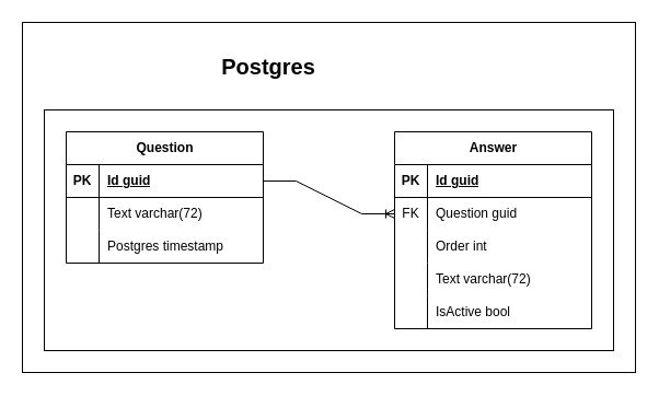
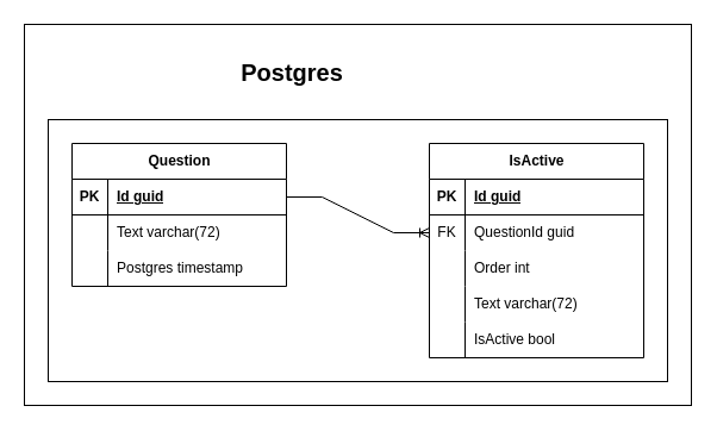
  <mxCell id="0" />
  <mxCell id="1" parent="0" />
  <mxCell id="2" value="" style="rounded=0;whiteSpace=wrap;html=1;" vertex="1" parent="1"><mxGeometry x="20" y="20" width="560" height="320" as="geometry" /></mxCell>
  <mxCell id="3" value="" style="rounded=0;whiteSpace=wrap;html=1;" parent="1" vertex="1"><mxGeometry x="40" y="100" width="520" height="220" as="geometry" /></mxCell>
  <mxCell id="4" value="Postgres" style="text;html=1;align=center;verticalAlign=middle;whiteSpace=wrap;rounded=0;fontStyle=1;fontSize=20;" parent="1" vertex="1"><mxGeometry x="105" y="40" width="280" height="40" as="geometry" /></mxCell>
  <mxCell id="5" value="Question" style="shape=table;startSize=30;container=1;collapsible=1;childLayout=tableLayout;fixedRows=1;rowLines=0;fontStyle=1;align=center;resizeLast=1;html=1;" parent="1" vertex="1"><mxGeometry x="60" y="120" width="180" height="120" as="geometry" /></mxCell>
  <mxCell id="6" value="" style="shape=tableRow;horizontal=0;startSize=0;swimlaneHead=0;swimlaneBody=0;fillColor=none;collapsible=0;dropTarget=0;points=[[0,0.5],[1,0.5]];portConstraint=eastwest;top=0;left=0;right=0;bottom=1;" parent="5" vertex="1"><mxGeometry y="30" width="180" height="30" as="geometry" /></mxCell>
  <mxCell id="7" value="PK" style="shape=partialRectangle;connectable=0;fillColor=none;top=0;left=0;bottom=0;right=0;fontStyle=1;overflow=hidden;whiteSpace=wrap;html=1;" parent="6" vertex="1"><mxGeometry width="30" height="30" as="geometry"><mxRectangle width="30" height="30" as="alternateBounds" /></mxGeometry></mxCell>
  <mxCell id="8" value="Id guid" style="shape=partialRectangle;connectable=0;fillColor=none;top=0;left=0;bottom=0;right=0;align=left;spacingLeft=6;fontStyle=5;overflow=hidden;whiteSpace=wrap;html=1;" parent="6" vertex="1"><mxGeometry x="30" width="150" height="30" as="geometry"><mxRectangle width="150" height="30" as="alternateBounds" /></mxGeometry></mxCell>
  <mxCell id="9" value="" style="shape=tableRow;horizontal=0;startSize=0;swimlaneHead=0;swimlaneBody=0;fillColor=none;collapsible=0;dropTarget=0;points=[[0,0.5],[1,0.5]];portConstraint=eastwest;top=0;left=0;right=0;bottom=0;" parent="5" vertex="1"><mxGeometry y="60" width="180" height="30" as="geometry" /></mxCell>
  <mxCell id="10" value="" style="shape=partialRectangle;connectable=0;fillColor=none;top=0;left=0;bottom=0;right=0;editable=1;overflow=hidden;whiteSpace=wrap;html=1;" parent="9" vertex="1"><mxGeometry width="30" height="30" as="geometry"><mxRectangle width="30" height="30" as="alternateBounds" /></mxGeometry></mxCell>
  <mxCell id="11" value="Text varchar(72)" style="shape=partialRectangle;connectable=0;fillColor=none;top=0;left=0;bottom=0;right=0;align=left;spacingLeft=6;overflow=hidden;whiteSpace=wrap;html=1;" parent="9" vertex="1"><mxGeometry x="30" width="150" height="30" as="geometry"><mxRectangle width="150" height="30" as="alternateBounds" /></mxGeometry></mxCell>
  <mxCell id="12" value="" style="shape=tableRow;horizontal=0;startSize=0;swimlaneHead=0;swimlaneBody=0;fillColor=none;collapsible=0;dropTarget=0;points=[[0,0.5],[1,0.5]];portConstraint=eastwest;top=0;left=0;right=0;bottom=0;" parent="5" vertex="1"><mxGeometry y="90" width="180" height="30" as="geometry" /></mxCell>
  <mxCell id="13" value="" style="shape=partialRectangle;connectable=0;fillColor=none;top=0;left=0;bottom=0;right=0;editable=1;overflow=hidden;whiteSpace=wrap;html=1;" parent="12" vertex="1"><mxGeometry width="30" height="30" as="geometry"><mxRectangle width="30" height="30" as="alternateBounds" /></mxGeometry></mxCell>
  <mxCell id="14" value="Postgres&amp;nbsp;timestamp" style="shape=partialRectangle;connectable=0;fillColor=none;top=0;left=0;bottom=0;right=0;align=left;spacingLeft=6;overflow=hidden;whiteSpace=wrap;html=1;" parent="12" vertex="1"><mxGeometry x="30" width="150" height="30" as="geometry"><mxRectangle width="150" height="30" as="alternateBounds" /></mxGeometry></mxCell>
- <mxCell id="15" value="Answer" style="shape=table;startSize=30;container=1;collapsible=1;childLayout=tableLayout;fixedRows=1;rowLines=0;fontStyle=1;align=center;resizeLast=1;html=1;" parent="1" vertex="1"><mxGeometry x="360" y="120" width="180" height="180" as="geometry" /></mxCell>
+ <mxCell id="15" value="IsActive" style="shape=table;startSize=30;container=1;collapsible=1;childLayout=tableLayout;fixedRows=1;rowLines=0;fontStyle=1;align=center;resizeLast=1;html=1;" parent="1" vertex="1"><mxGeometry x="360" y="120" width="180" height="180" as="geometry" /></mxCell>
  <mxCell id="16" value="" style="shape=tableRow;horizontal=0;startSize=0;swimlaneHead=0;swimlaneBody=0;fillColor=none;collapsible=0;dropTarget=0;points=[[0,0.5],[1,0.5]];portConstraint=eastwest;top=0;left=0;right=0;bottom=1;" parent="15" vertex="1"><mxGeometry y="30" width="180" height="30" as="geometry" /></mxCell>
  <mxCell id="17" value="PK" style="shape=partialRectangle;connectable=0;fillColor=none;top=0;left=0;bottom=0;right=0;fontStyle=1;overflow=hidden;whiteSpace=wrap;html=1;" parent="16" vertex="1"><mxGeometry width="30" height="30" as="geometry"><mxRectangle width="30" height="30" as="alternateBounds" /></mxGeometry></mxCell>
  <mxCell id="18" value="Id guid" style="shape=partialRectangle;connectable=0;fillColor=none;top=0;left=0;bottom=0;right=0;align=left;spacingLeft=6;fontStyle=5;overflow=hidden;whiteSpace=wrap;html=1;" parent="16" vertex="1"><mxGeometry x="30" width="150" height="30" as="geometry"><mxRectangle width="150" height="30" as="alternateBounds" /></mxGeometry></mxCell>
  <mxCell id="19" value="" style="shape=tableRow;horizontal=0;startSize=0;swimlaneHead=0;swimlaneBody=0;fillColor=none;collapsible=0;dropTarget=0;points=[[0,0.5],[1,0.5]];portConstraint=eastwest;top=0;left=0;right=0;bottom=0;" parent="15" vertex="1"><mxGeometry y="60" width="180" height="30" as="geometry" /></mxCell>
  <mxCell id="20" value="FK" style="shape=partialRectangle;connectable=0;fillColor=none;top=0;left=0;bottom=0;right=0;editable=1;overflow=hidden;whiteSpace=wrap;html=1;" parent="19" vertex="1"><mxGeometry width="30" height="30" as="geometry"><mxRectangle width="30" height="30" as="alternateBounds" /></mxGeometry></mxCell>
- <mxCell id="21" value="Question guid" style="shape=partialRectangle;connectable=0;fillColor=none;top=0;left=0;bottom=0;right=0;align=left;spacingLeft=6;overflow=hidden;whiteSpace=wrap;html=1;" parent="19" vertex="1"><mxGeometry x="30" width="150" height="30" as="geometry"><mxRectangle width="150" height="30" as="alternateBounds" /></mxGeometry></mxCell>
+ <mxCell id="21" value="QuestionId guid" style="shape=partialRectangle;connectable=0;fillColor=none;top=0;left=0;bottom=0;right=0;align=left;spacingLeft=6;overflow=hidden;whiteSpace=wrap;html=1;" parent="19" vertex="1"><mxGeometry x="30" width="150" height="30" as="geometry"><mxRectangle width="150" height="30" as="alternateBounds" /></mxGeometry></mxCell>
  <mxCell id="22" value="" style="shape=tableRow;horizontal=0;startSize=0;swimlaneHead=0;swimlaneBody=0;fillColor=none;collapsible=0;dropTarget=0;points=[[0,0.5],[1,0.5]];portConstraint=eastwest;top=0;left=0;right=0;bottom=0;" parent="15" vertex="1"><mxGeometry y="90" width="180" height="30" as="geometry" /></mxCell>
  <mxCell id="23" value="" style="shape=partialRectangle;connectable=0;fillColor=none;top=0;left=0;bottom=0;right=0;editable=1;overflow=hidden;whiteSpace=wrap;html=1;" parent="22" vertex="1"><mxGeometry width="30" height="30" as="geometry"><mxRectangle width="30" height="30" as="alternateBounds" /></mxGeometry></mxCell>
  <mxCell id="24" value="Order int" style="shape=partialRectangle;connectable=0;fillColor=none;top=0;left=0;bottom=0;right=0;align=left;spacingLeft=6;overflow=hidden;whiteSpace=wrap;html=1;" parent="22" vertex="1"><mxGeometry x="30" width="150" height="30" as="geometry"><mxRectangle width="150" height="30" as="alternateBounds" /></mxGeometry></mxCell>
  <mxCell id="25" value="" style="shape=tableRow;horizontal=0;startSize=0;swimlaneHead=0;swimlaneBody=0;fillColor=none;collapsible=0;dropTarget=0;points=[[0,0.5],[1,0.5]];portConstraint=eastwest;top=0;left=0;right=0;bottom=0;" parent="15" vertex="1"><mxGeometry y="120" width="180" height="30" as="geometry" /></mxCell>
  <mxCell id="26" value="" style="shape=partialRectangle;connectable=0;fillColor=none;top=0;left=0;bottom=0;right=0;editable=1;overflow=hidden;whiteSpace=wrap;html=1;" parent="25" vertex="1"><mxGeometry width="30" height="30" as="geometry"><mxRectangle width="30" height="30" as="alternateBounds" /></mxGeometry></mxCell>
  <mxCell id="27" value="Text varchar(72)" style="shape=partialRectangle;connectable=0;fillColor=none;top=0;left=0;bottom=0;right=0;align=left;spacingLeft=6;overflow=hidden;whiteSpace=wrap;html=1;" parent="25" vertex="1"><mxGeometry x="30" width="150" height="30" as="geometry"><mxRectangle width="150" height="30" as="alternateBounds" /></mxGeometry></mxCell>
  <mxCell id="28" style="shape=tableRow;horizontal=0;startSize=0;swimlaneHead=0;swimlaneBody=0;fillColor=none;collapsible=0;dropTarget=0;points=[[0,0.5],[1,0.5]];portConstraint=eastwest;top=0;left=0;right=0;bottom=0;" parent="15" vertex="1"><mxGeometry y="150" width="180" height="30" as="geometry" /></mxCell>
  <mxCell id="29" style="shape=partialRectangle;connectable=0;fillColor=none;top=0;left=0;bottom=0;right=0;editable=1;overflow=hidden;whiteSpace=wrap;html=1;" parent="28" vertex="1"><mxGeometry width="30" height="30" as="geometry"><mxRectangle width="30" height="30" as="alternateBounds" /></mxGeometry></mxCell>
  <mxCell id="30" value="IsActive bool" style="shape=partialRectangle;connectable=0;fillColor=none;top=0;left=0;bottom=0;right=0;align=left;spacingLeft=6;overflow=hidden;whiteSpace=wrap;html=1;" parent="28" vertex="1"><mxGeometry x="30" width="150" height="30" as="geometry"><mxRectangle width="150" height="30" as="alternateBounds" /></mxGeometry></mxCell>
  <mxCell id="31" value="" style="edgeStyle=entityRelationEdgeStyle;fontSize=12;html=1;endArrow=ERoneToMany;rounded=0;exitX=1;exitY=0.5;exitDx=0;exitDy=0;entryX=0;entryY=0.5;entryDx=0;entryDy=0;" parent="1" source="6" target="19" edge="1"><mxGeometry width="100" height="100" relative="1" as="geometry"><mxPoint x="130" y="430" as="sourcePoint" /><mxPoint x="230" y="330" as="targetPoint" /></mxGeometry></mxCell>
